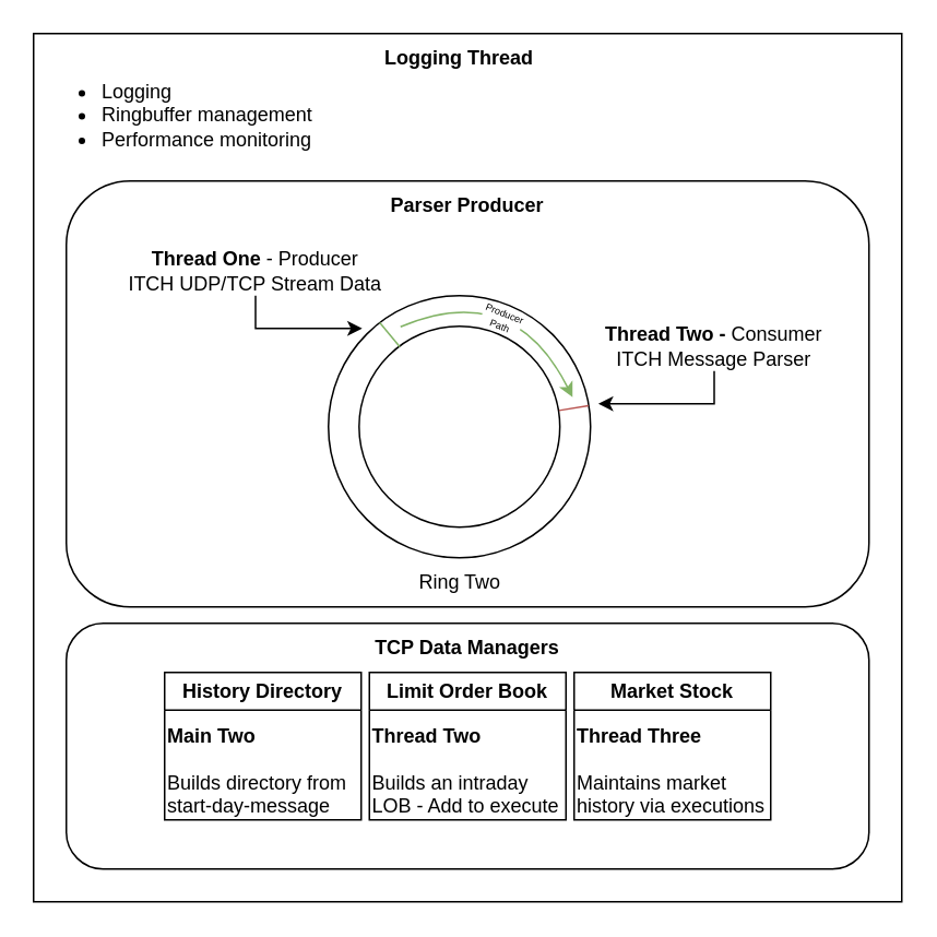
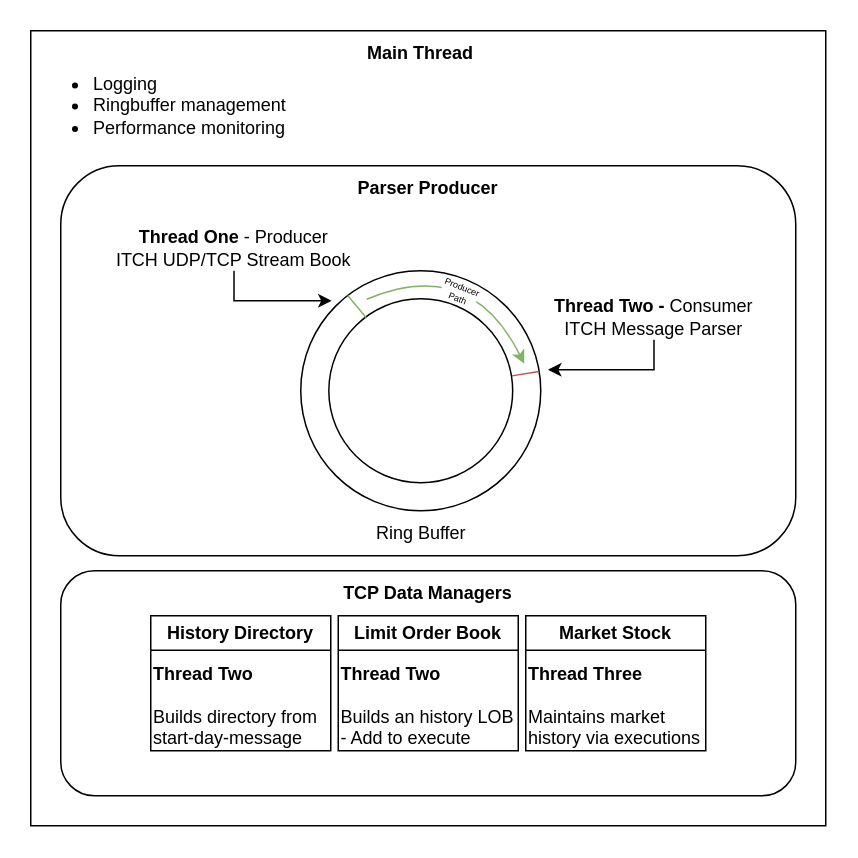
  <mxCell id="0" />
  <mxCell id="1" parent="0" />
  <mxCell id="2" value="" style="rounded=0;whiteSpace=wrap;html=1;" parent="1" vertex="1"><mxGeometry x="20" y="20" width="530" height="530" as="geometry" /></mxCell>
  <mxCell id="3" value="" style="rounded=1;whiteSpace=wrap;html=1;" parent="1" vertex="1"><mxGeometry x="40" y="380" width="490" height="150" as="geometry" /></mxCell>
  <mxCell id="4" value="" style="rounded=1;whiteSpace=wrap;html=1;" parent="1" vertex="1"><mxGeometry x="40" y="110" width="490" height="260" as="geometry" /></mxCell>
  <mxCell id="5" value="" style="verticalLabelPosition=bottom;verticalAlign=top;html=1;shape=mxgraph.basic.donut;dx=18.72;connectable=0;" parent="1" vertex="1"><mxGeometry x="200" y="180" width="160" height="160" as="geometry" /></mxCell>
  <mxCell id="6" value="" style="endArrow=none;html=1;rounded=0;entryX=0.196;entryY=0.103;entryDx=0;entryDy=0;entryPerimeter=0;exitX=0.272;exitY=0.195;exitDx=0;exitDy=0;exitPerimeter=0;fillColor=#d5e8d4;strokeColor=#82b366;" parent="1" source="5" target="5" edge="1"><mxGeometry width="50" height="50" relative="1" as="geometry"><mxPoint x="230" y="200" as="sourcePoint" /><mxPoint x="220" y="180" as="targetPoint" /></mxGeometry></mxCell>
  <mxCell id="7" value="" style="endArrow=none;html=1;rounded=0;entryX=0.88;entryY=0.438;entryDx=0;entryDy=0;entryPerimeter=0;exitX=0.992;exitY=0.42;exitDx=0;exitDy=0;exitPerimeter=0;fillColor=#f8cecc;strokeColor=#b85450;" parent="1" source="5" target="5" edge="1"><mxGeometry width="50" height="50" relative="1" as="geometry"><mxPoint x="297" y="229" as="sourcePoint" /><mxPoint x="290" y="220" as="targetPoint" /></mxGeometry></mxCell>
  <mxCell id="8" style="edgeStyle=orthogonalEdgeStyle;rounded=0;orthogonalLoop=1;jettySize=auto;html=1;" parent="1" source="9" edge="1"><mxGeometry relative="1" as="geometry"><mxPoint x="364.278" y="246.056" as="targetPoint" /></mxGeometry></mxCell>
  <mxCell id="9" value="&lt;b&gt;Thread Two -&amp;nbsp;&lt;/b&gt;Consumer&lt;br&gt;ITCH Message Parser" style="text;html=1;strokeColor=none;fillColor=none;align=center;verticalAlign=middle;whiteSpace=wrap;rounded=0;" parent="1" vertex="1"><mxGeometry x="360" y="196" width="151" height="30" as="geometry" /></mxCell>
  <mxCell id="10" style="edgeStyle=orthogonalEdgeStyle;rounded=0;orthogonalLoop=1;jettySize=auto;html=1;" parent="1" source="11" edge="1"><mxGeometry relative="1" as="geometry"><mxPoint x="220.111" y="200.778" as="targetPoint" /></mxGeometry></mxCell>
- <mxCell id="11" value="&lt;b&gt;Thread One &lt;/b&gt;- Producer&lt;br&gt;ITCH UDP/TCP Stream Data" style="text;html=1;strokeColor=none;fillColor=none;align=center;verticalAlign=middle;whiteSpace=wrap;rounded=0;" parent="1" vertex="1"><mxGeometry x="60" y="150" width="191" height="30" as="geometry" /></mxCell>
+ <mxCell id="11" value="&lt;b&gt;Thread One &lt;/b&gt;- Producer&lt;br&gt;ITCH UDP/TCP Stream Book" style="text;html=1;strokeColor=none;fillColor=none;align=center;verticalAlign=middle;whiteSpace=wrap;rounded=0;" parent="1" vertex="1"><mxGeometry x="60" y="150" width="191" height="30" as="geometry" /></mxCell>
  <mxCell id="12" value="" style="curved=1;endArrow=classic;html=1;rounded=0;fillColor=#d5e8d4;strokeColor=#82b366;" parent="1" edge="1"><mxGeometry width="50" height="50" relative="1" as="geometry"><mxPoint x="244" y="199" as="sourcePoint" /><mxPoint x="349" y="242" as="targetPoint" /><Array as="points"><mxPoint x="313" y="170" /></Array></mxGeometry></mxCell>
  <mxCell id="13" value="&lt;font style=&quot;font-size: 6px;&quot;&gt;Producer&lt;br style=&quot;font-size: 6px;&quot;&gt;Path&lt;/font&gt;" style="edgeLabel;html=1;align=center;verticalAlign=middle;resizable=0;points=[];rotation=22;labelBackgroundColor=default;fontSize=6;" parent="12" vertex="1" connectable="0"><mxGeometry x="0.136" y="-17" relative="1" as="geometry"><mxPoint x="2" y="5" as="offset" /></mxGeometry></mxCell>
- <mxCell id="14" value="Ring Two" style="text;html=1;strokeColor=none;fillColor=none;align=center;verticalAlign=middle;whiteSpace=wrap;rounded=0;arcSize=12;" parent="1" vertex="1"><mxGeometry x="239.5" y="340" width="81" height="30" as="geometry" /></mxCell>
+ <mxCell id="14" value="Ring Buffer" style="text;html=1;strokeColor=none;fillColor=none;align=center;verticalAlign=middle;whiteSpace=wrap;rounded=0;arcSize=12;" parent="1" vertex="1"><mxGeometry x="239.5" y="340" width="81" height="30" as="geometry" /></mxCell>
  <mxCell id="15" value="&lt;b&gt;TCP Data Managers&lt;/b&gt;" style="text;html=1;strokeColor=none;fillColor=none;align=center;verticalAlign=middle;whiteSpace=wrap;rounded=0;" parent="1" vertex="1"><mxGeometry x="210" y="380" width="150" height="30" as="geometry" /></mxCell>
  <mxCell id="16" value="History Directory" style="swimlane;whiteSpace=wrap;html=1;" parent="1" vertex="1"><mxGeometry x="100" y="410" width="120" height="90" as="geometry"><mxRectangle x="190" y="70" width="130" height="30" as="alternateBounds" /></mxGeometry></mxCell>
- <mxCell id="17" value="&lt;b&gt;Main Two&lt;/b&gt;&lt;br&gt;&lt;br&gt;Builds directory from start-day-message" style="text;html=1;strokeColor=none;fillColor=none;align=left;verticalAlign=top;whiteSpace=wrap;rounded=0;horizontal=1;" parent="16" vertex="1"><mxGeometry y="25" width="120" height="65" as="geometry" /></mxCell>
+ <mxCell id="17" value="&lt;b&gt;Thread Two&lt;/b&gt;&lt;br&gt;&lt;br&gt;Builds directory from start-day-message" style="text;html=1;strokeColor=none;fillColor=none;align=left;verticalAlign=top;whiteSpace=wrap;rounded=0;horizontal=1;" parent="16" vertex="1"><mxGeometry y="25" width="120" height="65" as="geometry" /></mxCell>
  <mxCell id="18" value="Limit Order Book" style="swimlane;whiteSpace=wrap;html=1;" parent="1" vertex="1"><mxGeometry x="225" y="410" width="120" height="90" as="geometry" /></mxCell>
  <mxCell id="19" value="Market Stock" style="swimlane;whiteSpace=wrap;html=1;" parent="1" vertex="1"><mxGeometry x="350" y="410" width="120" height="90" as="geometry" /></mxCell>
  <mxCell id="20" value="&lt;b&gt;Parser Producer&lt;/b&gt;" style="text;html=1;strokeColor=none;fillColor=none;align=center;verticalAlign=middle;whiteSpace=wrap;rounded=0;" parent="1" vertex="1"><mxGeometry x="210" y="110" width="150" height="30" as="geometry" /></mxCell>
- <mxCell id="21" value="&lt;b&gt;Thread Two&lt;/b&gt;&lt;br&gt;&lt;br&gt;Builds an intraday LOB - Add to execute" style="text;html=1;strokeColor=none;fillColor=none;align=left;verticalAlign=top;whiteSpace=wrap;rounded=0;horizontal=1;" parent="1" vertex="1"><mxGeometry x="225" y="435" width="120" height="65" as="geometry" /></mxCell>
+ <mxCell id="21" value="&lt;b&gt;Thread Two&lt;/b&gt;&lt;br&gt;&lt;br&gt;Builds an history LOB - Add to execute" style="text;html=1;strokeColor=none;fillColor=none;align=left;verticalAlign=top;whiteSpace=wrap;rounded=0;horizontal=1;" parent="1" vertex="1"><mxGeometry x="225" y="435" width="120" height="65" as="geometry" /></mxCell>
  <mxCell id="22" value="&lt;b&gt;Thread Three&lt;/b&gt;&lt;br&gt;&lt;br&gt;Maintains market history via executions" style="text;html=1;strokeColor=none;fillColor=none;align=left;verticalAlign=top;whiteSpace=wrap;rounded=0;horizontal=1;" parent="1" vertex="1"><mxGeometry x="350" y="435" width="120" height="65" as="geometry" /></mxCell>
- <mxCell id="23" value="&lt;b&gt;Logging Thread&lt;/b&gt;" style="text;html=1;strokeColor=none;fillColor=none;align=center;verticalAlign=middle;whiteSpace=wrap;rounded=0;" parent="1" vertex="1"><mxGeometry x="205" y="20" width="150" height="30" as="geometry" /></mxCell>
+ <mxCell id="23" value="&lt;b&gt;Main Thread&lt;/b&gt;" style="text;html=1;strokeColor=none;fillColor=none;align=center;verticalAlign=middle;whiteSpace=wrap;rounded=0;" parent="1" vertex="1"><mxGeometry x="205" y="20" width="150" height="30" as="geometry" /></mxCell>
  <mxCell id="24" value="&lt;ul&gt;&lt;li&gt;Logging&lt;/li&gt;&lt;li&gt;Ringbuffer management&lt;/li&gt;&lt;li&gt;Performance monitoring&lt;/li&gt;&lt;/ul&gt;" style="text;html=1;strokeColor=none;fillColor=none;align=left;verticalAlign=top;whiteSpace=wrap;rounded=0;" parent="1" vertex="1"><mxGeometry x="20" y="30" width="190" height="90" as="geometry" /></mxCell>
